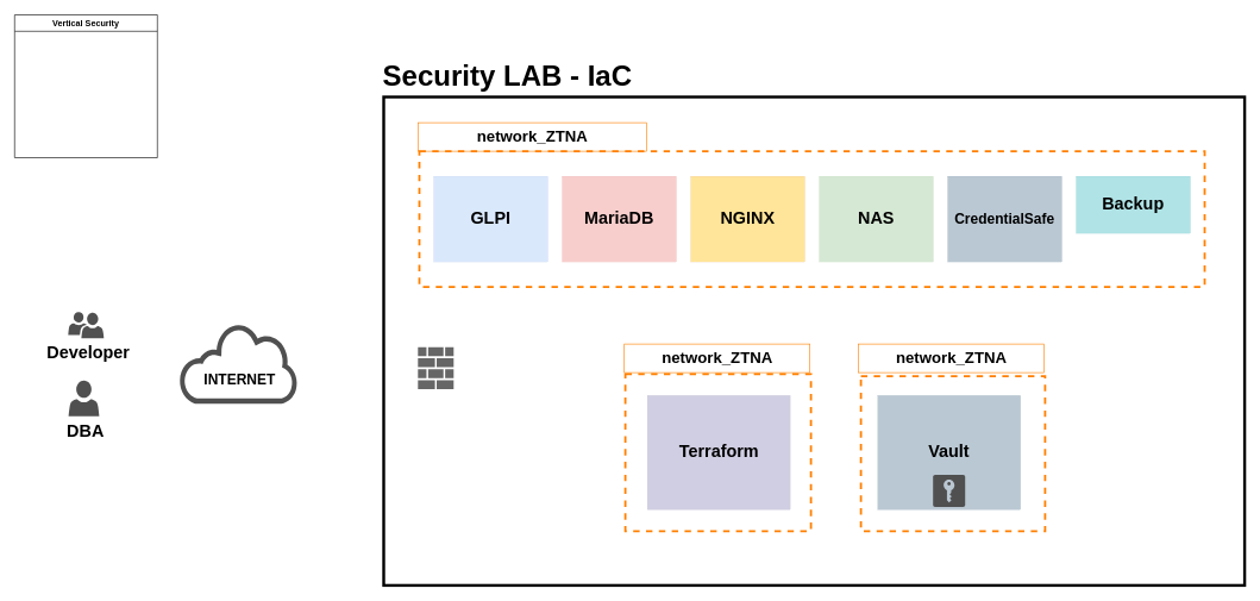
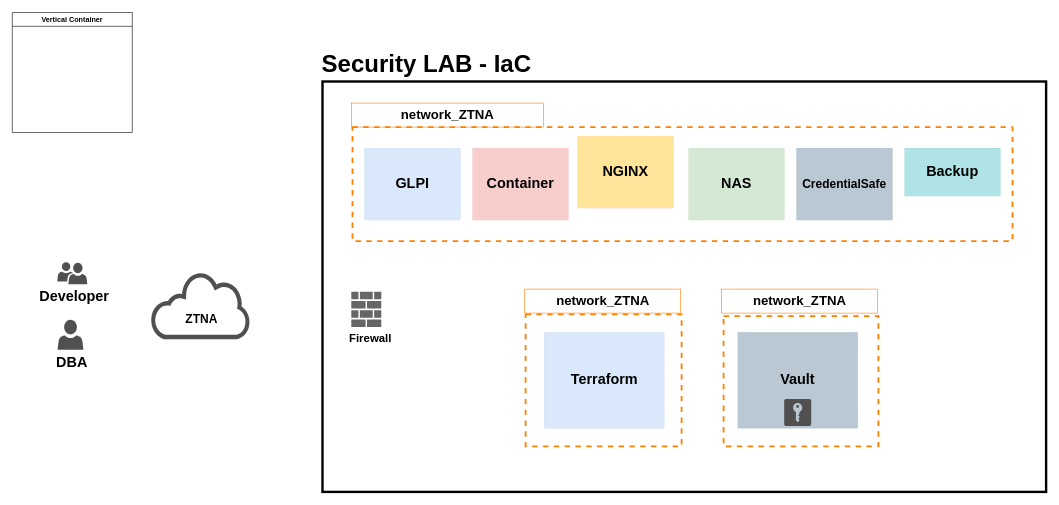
  <mxCell id="0" />
  <mxCell id="1" parent="0" />
  <mxCell id="2" value="" style="rounded=0;whiteSpace=wrap;html=1;verticalAlign=middle;align=center;strokeWidth=4;" vertex="1" parent="1"><mxGeometry x="537" y="135" width="1206" height="684" as="geometry" /></mxCell>
  <mxCell id="3" value="" style="rounded=0;whiteSpace=wrap;html=1;dashed=1;strokeWidth=3;strokeColor=#FF8000;" vertex="1" parent="1"><mxGeometry x="587" y="211" width="1100" height="190" as="geometry" /></mxCell>
  <mxCell id="4" value="" style="pointerEvents=1;shadow=0;dashed=0;html=1;strokeColor=none;fillColor=#666666;labelPosition=center;verticalLabelPosition=bottom;verticalAlign=top;outlineConnect=0;align=center;shape=mxgraph.office.concepts.firewall;" vertex="1" parent="1"><mxGeometry x="585" y="485.5" width="50" height="58.5" as="geometry" /></mxCell>
+ <mxCell id="5" value="&lt;font style=&quot;font-size: 19px;&quot;&gt;Firewall&lt;/font&gt;" style="text;html=1;strokeColor=none;fillColor=none;align=center;verticalAlign=middle;whiteSpace=wrap;rounded=0;fontStyle=1" vertex="1" parent="1"><mxGeometry x="587.25" y="549" width="60" height="30" as="geometry" /></mxCell>
  <mxCell id="6" value="&lt;h1 style=&quot;font-size: 40px;&quot;&gt;Security LAB - IaC&lt;/h1&gt;" style="text;strokeColor=none;fillColor=none;html=1;fontSize=40;fontStyle=1;verticalAlign=middle;align=center;fontFamily=Helvetica;fontColor=default;" vertex="1" parent="1"><mxGeometry x="490" y="69" width="440" height="70" as="geometry" /></mxCell>
  <mxCell id="7" value="network_ZTNA" style="text;strokeColor=#FF8000;fillColor=none;html=1;fontSize=22;fontStyle=1;verticalAlign=middle;align=center;" vertex="1" parent="1"><mxGeometry x="585" y="171" width="320" height="40" as="geometry" /></mxCell>
  <mxCell id="8" value="&lt;h1&gt;GLPI&lt;/h1&gt;" style="fontStyle=0;verticalAlign=middle;align=center;spacingTop=-2;rounded=0;whiteSpace=wrap;html=1;strokeWidth=0;container=0;collapsible=0;expand=0;recursiveResize=0;fillColor=#dae8fc;strokeColor=#6c8ebf;fillStyle=solid;" vertex="1" parent="1"><mxGeometry x="607" y="246" width="160" height="120" as="geometry" /></mxCell>
- <mxCell id="9" value="&lt;h1&gt;MariaDB&lt;/h1&gt;" style="fontStyle=0;verticalAlign=middle;align=center;spacingTop=-2;rounded=0;whiteSpace=wrap;html=1;strokeWidth=0;container=1;collapsible=0;expand=0;recursiveResize=0;fillColor=#f8cecc;strokeColor=#b85450;fillStyle=solid;" vertex="1" parent="1"><mxGeometry x="787" y="246" width="160" height="120" as="geometry" /></mxCell>
+ <mxCell id="9" value="&lt;h1&gt;Container&lt;/h1&gt;" style="fontStyle=0;verticalAlign=middle;align=center;spacingTop=-2;rounded=0;whiteSpace=wrap;html=1;strokeWidth=0;container=1;collapsible=0;expand=0;recursiveResize=0;fillColor=#f8cecc;strokeColor=#b85450;fillStyle=solid;" vertex="1" parent="1"><mxGeometry x="787" y="246" width="160" height="120" as="geometry" /></mxCell>
  <mxCell id="10" value="&lt;h1&gt;NAS&lt;/h1&gt;" style="fontStyle=0;verticalAlign=middle;align=center;spacingTop=-2;rounded=0;whiteSpace=wrap;html=1;strokeWidth=0;container=1;collapsible=0;expand=0;recursiveResize=0;fillColor=#d5e8d4;strokeColor=#82b366;" vertex="1" parent="1"><mxGeometry x="1147" y="246" width="160" height="120" as="geometry" /></mxCell>
  <mxCell id="11" value="&lt;h1&gt;&lt;font style=&quot;font-size: 20px;&quot;&gt;CredentialSafe&lt;/font&gt;&lt;/h1&gt;" style="fontStyle=0;verticalAlign=middle;align=center;spacingTop=-2;rounded=0;whiteSpace=wrap;html=1;strokeWidth=0;container=1;collapsible=0;expand=0;recursiveResize=0;fillColor=#bac8d3;strokeColor=#23445d;" vertex="1" parent="1"><mxGeometry x="1327" y="246" width="160" height="120" as="geometry" /></mxCell>
  <mxCell id="12" value="&lt;h1&gt;Backup&lt;/h1&gt;" style="fontStyle=0;verticalAlign=middle;align=center;spacingTop=-2;rounded=0;whiteSpace=wrap;html=1;strokeWidth=0;container=0;collapsible=0;expand=0;recursiveResize=0;fillColor=#b0e3e6;strokeColor=#0e8088;" vertex="1" parent="1"><mxGeometry x="1507" y="246" width="160" height="80" as="geometry" /></mxCell>
- <mxCell id="13" value="&lt;h1&gt;NGINX&lt;/h1&gt;" style="fontStyle=0;verticalAlign=middle;align=center;spacingTop=-2;rounded=0;whiteSpace=wrap;html=1;strokeWidth=0;container=1;collapsible=0;expand=0;recursiveResize=0;fillColor=#FFE599;strokeColor=#b85450;fillStyle=solid;" vertex="1" parent="1"><mxGeometry x="967" y="246" width="160" height="120" as="geometry" /></mxCell>
+ <mxCell id="13" value="&lt;h1&gt;NGINX&lt;/h1&gt;" style="fontStyle=0;verticalAlign=middle;align=center;spacingTop=-2;rounded=0;whiteSpace=wrap;html=1;strokeWidth=0;container=1;collapsible=0;expand=0;recursiveResize=0;fillColor=#FFE599;strokeColor=#b85450;fillStyle=solid;" vertex="1" parent="1"><mxGeometry x="962" y="226" width="160" height="120" as="geometry" /></mxCell>
  <mxCell id="14" value="" style="group" vertex="1" connectable="0" parent="1"><mxGeometry x="874" y="481" width="589.5" height="262" as="geometry" /></mxCell>
  <mxCell id="15" value="" style="rounded=0;whiteSpace=wrap;html=1;dashed=1;strokeWidth=3;strokeColor=#FF8000;" vertex="1" parent="14"><mxGeometry x="1.5" y="42" width="260" height="220" as="geometry" /></mxCell>
- <mxCell id="16" value="&lt;h1&gt;Terraform&lt;br&gt;&lt;/h1&gt;" style="fontStyle=0;verticalAlign=middle;align=center;spacingTop=-2;fillColor=#d0cee2;rounded=0;whiteSpace=wrap;html=1;strokeColor=#56517e;strokeWidth=0;container=0;collapsible=0;expand=0;recursiveResize=0;" vertex="1" parent="14"><mxGeometry x="32.5" y="72" width="200" height="160" as="geometry" /></mxCell>
+ <mxCell id="16" value="&lt;h1&gt;Terraform&lt;br&gt;&lt;/h1&gt;" style="fontStyle=0;verticalAlign=middle;align=center;spacingTop=-2;fillColor=#dae8fc;rounded=0;whiteSpace=wrap;html=1;strokeColor=#56517e;strokeWidth=0;container=0;collapsible=0;expand=0;recursiveResize=0;" vertex="1" parent="14"><mxGeometry x="32.5" y="72" width="200" height="160" as="geometry" /></mxCell>
  <mxCell id="17" value="network_ZTNA" style="text;strokeColor=#FF8000;fillColor=none;html=1;fontSize=22;fontStyle=1;verticalAlign=middle;align=center;" vertex="1" parent="14"><mxGeometry width="260" height="40" as="geometry" /></mxCell>
  <mxCell id="18" value="" style="rounded=0;whiteSpace=wrap;html=1;dashed=1;strokeWidth=3;strokeColor=#FF8000;" vertex="1" parent="14"><mxGeometry x="331.5" y="45" width="258" height="217" as="geometry" /></mxCell>
  <mxCell id="19" value="&lt;h1&gt;Vault&lt;/h1&gt;" style="fontStyle=0;verticalAlign=middle;align=center;spacingTop=-2;rounded=0;whiteSpace=wrap;html=1;strokeWidth=0;container=0;collapsible=0;expand=0;recursiveResize=0;strokeColor=#23445d;fillColor=#bac8d3;movable=1;resizable=1;rotatable=1;deletable=1;editable=1;locked=0;connectable=1;" vertex="1" parent="14"><mxGeometry x="355" y="72" width="200" height="160" as="geometry" /></mxCell>
  <mxCell id="20" value="network_ZTNA" style="text;strokeColor=#FF8000;fillColor=none;html=1;fontSize=22;fontStyle=1;verticalAlign=middle;align=center;" vertex="1" parent="14"><mxGeometry x="328.25" width="260" height="40" as="geometry" /></mxCell>
  <mxCell id="21" value="" style="sketch=0;pointerEvents=1;shadow=0;dashed=0;html=1;strokeColor=none;fillColor=#505050;labelPosition=center;verticalLabelPosition=bottom;verticalAlign=middle;outlineConnect=0;align=center;shape=mxgraph.office.security.management_role;fontFamily=Helvetica;fontSize=12;fontColor=default;" vertex="1" parent="14"><mxGeometry x="432.5" y="183" width="45" height="45" as="geometry" /></mxCell>
  <mxCell id="22" value="" style="group" connectable="0" vertex="1" parent="1"><mxGeometry x="59" y="436" width="110" height="198" as="geometry" /></mxCell>
  <mxCell id="23" value="" style="group" connectable="0" vertex="1" parent="22"><mxGeometry x="10" y="108" width="100" height="90" as="geometry" /></mxCell>
  <mxCell id="24" value="" style="sketch=0;pointerEvents=1;shadow=0;dashed=0;html=1;strokeColor=none;labelPosition=center;verticalLabelPosition=bottom;verticalAlign=top;align=center;fillColor=#505050;shape=mxgraph.mscae.intune.account_portal" vertex="1" parent="23"><mxGeometry x="26.5" y="-12" width="43" height="50" as="geometry" /></mxCell>
  <mxCell id="25" value="DBA" style="text;strokeColor=none;fillColor=none;html=1;fontSize=24;fontStyle=1;verticalAlign=middle;align=center;" vertex="1" parent="23"><mxGeometry x="7" y="42" width="86" height="34" as="geometry" /></mxCell>
  <mxCell id="26" style="edgeStyle=none;rounded=0;orthogonalLoop=1;jettySize=auto;html=1;exitX=0.75;exitY=1;exitDx=0;exitDy=0;" edge="1" parent="23" source="25" target="25"><mxGeometry relative="1" as="geometry" /></mxCell>
  <mxCell id="27" value="" style="group" connectable="0" vertex="1" parent="22"><mxGeometry width="100" height="80" as="geometry" /></mxCell>
  <mxCell id="28" value="" style="group" connectable="0" vertex="1" parent="27"><mxGeometry x="-1.5" width="100" height="76.5" as="geometry" /></mxCell>
  <mxCell id="29" value="" style="sketch=0;pointerEvents=1;shadow=0;dashed=0;html=1;strokeColor=none;labelPosition=center;verticalLabelPosition=bottom;verticalAlign=top;align=center;fillColor=#505050;shape=mxgraph.mscae.intune.user_group" vertex="1" parent="28"><mxGeometry x="37.5" width="50" height="37" as="geometry" /></mxCell>
  <mxCell id="30" value="Developer" style="text;strokeColor=none;fillColor=none;html=1;fontSize=24;fontStyle=1;verticalAlign=middle;align=center;" vertex="1" parent="28"><mxGeometry x="15.5" y="36.5" width="100" height="40" as="geometry" /></mxCell>
  <mxCell id="31" value="" style="group" connectable="0" vertex="1" parent="1"><mxGeometry x="251" y="453" width="167" height="111.5" as="geometry" /></mxCell>
  <mxCell id="32" value="" style="sketch=0;pointerEvents=1;shadow=0;dashed=0;html=1;strokeColor=none;fillColor=#505050;labelPosition=center;verticalLabelPosition=bottom;outlineConnect=0;verticalAlign=top;align=center;shape=mxgraph.office.clouds.cloud;" vertex="1" parent="31"><mxGeometry width="167" height="111.5" as="geometry" /></mxCell>
- <mxCell id="33" value="INTERNET" style="text;html=1;align=center;verticalAlign=middle;resizable=0;points=[];autosize=1;strokeColor=none;fillColor=none;fontFamily=Helvetica;fontSize=20;fontColor=default;fontStyle=1" vertex="1" parent="31"><mxGeometry x="23.5" y="56.5" width="120" height="40" as="geometry" /></mxCell>
- <mxCell id="34" value="Vertical Security" style="swimlane;whiteSpace=wrap;html=1;" vertex="1" parent="1"><mxGeometry x="20" y="20" width="200" height="200" as="geometry" /></mxCell>
+ <mxCell id="33" value="ZTNA" style="text;html=1;align=center;verticalAlign=middle;resizable=0;points=[];autosize=1;strokeColor=none;fillColor=none;fontFamily=Helvetica;fontSize=20;fontColor=default;fontStyle=1" vertex="1" parent="31"><mxGeometry x="23.5" y="56.5" width="120" height="40" as="geometry" /></mxCell>
+ <mxCell id="34" value="Vertical Container" style="swimlane;whiteSpace=wrap;html=1;" vertex="1" parent="1"><mxGeometry x="20" y="20" width="200" height="200" as="geometry" /></mxCell>
